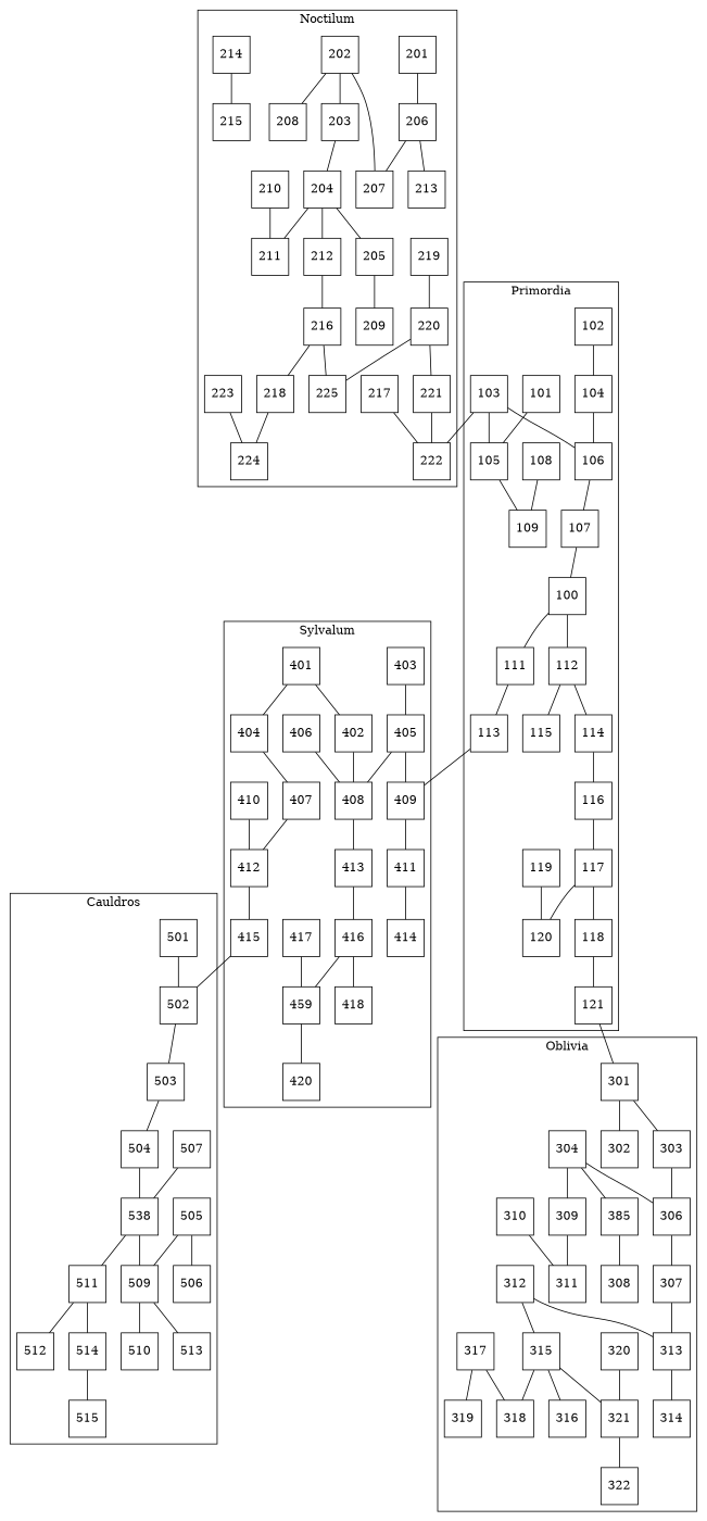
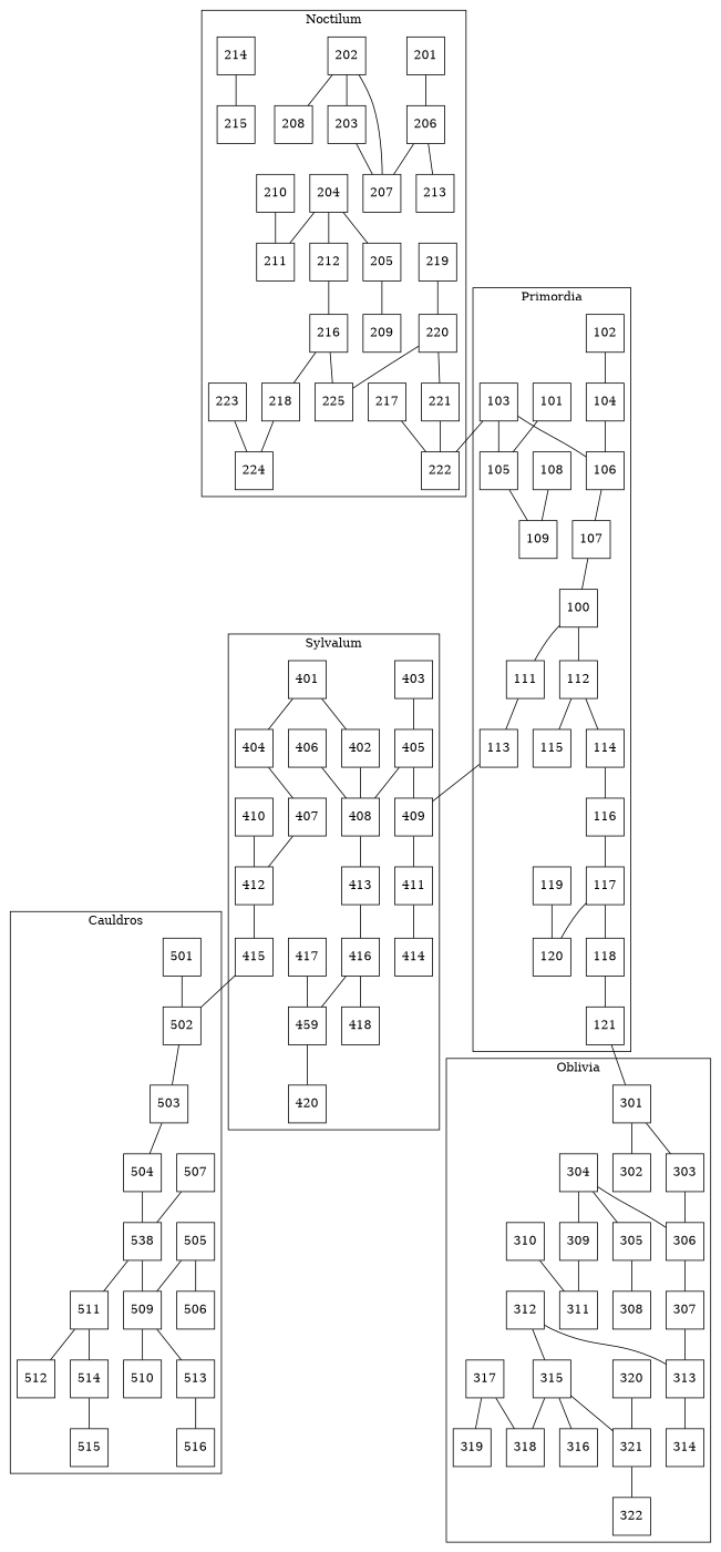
  graph {
    node [shape=square]
    101
    105
    109
    102
    104
    106
    103
    107
    n9 [label=100]
    111
    112
    108
    113
    114
    115
    116
    117
    118
    120
    121
    119
    201
    206
    207
    213
    202
    203
    208
    204
    205
    211
    212
    209
    216
    210
    218
    225
    214
    215
    224
    217
    222
    219
    220
    221
    223
    301
    302
    303
    306
    307
    304
-   305 [label=385]
+   305
    309
    308
    311
    313
    314
    310
    312
    315
    316
    318
    321
    322
    317
    319
    320
    401
    402
    404
    408
    407
    413
    403
    405
    409
    412
    411
    406
    415
    416
    414
    410
    418
    n86 [label=459]
    420
    417
    501
    502
    503
    504
    n93 [label=538]
    509
    511
    505
    506
    510
    513
    507
    512
    514
+   516
    515
    subgraph cluster_1 {
      label=Primordia
      101
      105
      109
      102
      104
      106
      103
      107
      n9
      111
      112
      108
      113
      114
      115
      116
      117
      118
      120
      121
      119
    }
    subgraph cluster_2 {
      label=Noctilum
      201
      206
      207
      213
      202
      203
      208
      204
      205
      211
      212
      209
      216
      210
      218
      225
      214
      215
      224
      217
      222
      219
      220
      221
      223
    }
    subgraph cluster_3 {
      label=Oblivia
      301
      302
      303
      306
      307
      304
      305
      309
      308
      311
      313
      314
      310
      312
      315
      316
      318
      321
      322
      317
      319
      320
    }
    subgraph cluster_4 {
      label=Sylvalum
      401
      402
      404
      408
      407
      413
      403
      405
      409
      412
      411
      406
      415
      416
      414
      410
      418
      n86
      420
      417
    }
    subgraph cluster_5 {
      label=Cauldros
      501
      502
      503
      504
      n93
      509
      511
      505
      506
      510
      513
      507
      512
      514
+     516
      515
    }
    101 -- 105
    105 -- 109
    102 -- 104
    104 -- 106
    106 -- 107
    103 -- 105
    103 -- 106
    103 -- 222
    107 -- n9
    n9 -- 111
    n9 -- 112
    111 -- 113
    112 -- 114
    112 -- 115
    108 -- 109
    113 -- 409
    114 -- 116
    116 -- 117
    117 -- 118
    117 -- 120
    118 -- 121
    121 -- 301
    119 -- 120
    201 -- 206
    206 -- 207
    206 -- 213
    202 -- 207
    202 -- 203
    202 -- 208
-   203 -- 204
+   203 -- 207
    204 -- 205
    204 -- 211
    204 -- 212
    205 -- 209
    212 -- 216
    216 -- 218
    216 -- 225
    210 -- 211
    218 -- 224
    214 -- 215
    217 -- 222
    219 -- 220
    220 -- 225
    220 -- 221
    221 -- 222
    223 -- 224
    301 -- 302
    301 -- 303
    303 -- 306
    306 -- 307
    307 -- 313
    304 -- 306
    304 -- 305
    304 -- 309
    305 -- 308
    309 -- 311
    313 -- 314
    310 -- 311
    312 -- 313
    312 -- 315
    315 -- 316
    315 -- 318
    315 -- 321
    321 -- 322
    317 -- 318
    317 -- 319
    320 -- 321
    401 -- 402
    401 -- 404
    402 -- 408
    404 -- 407
    408 -- 413
    407 -- 412
    413 -- 416
    403 -- 405
    405 -- 408
    405 -- 409
    409 -- 411
    412 -- 415
    411 -- 414
    406 -- 408
    415 -- 502
    416 -- 418
    416 -- n86
    410 -- 412
    n86 -- 420
    417 -- n86
    501 -- 502
    502 -- 503
    503 -- 504
    504 -- n93
    n93 -- 509
    n93 -- 511
    509 -- 510
    509 -- 513
    511 -- 512
    511 -- 514
    505 -- 509
    505 -- 506
+   513 -- 516
    507 -- n93
    514 -- 515
  }
